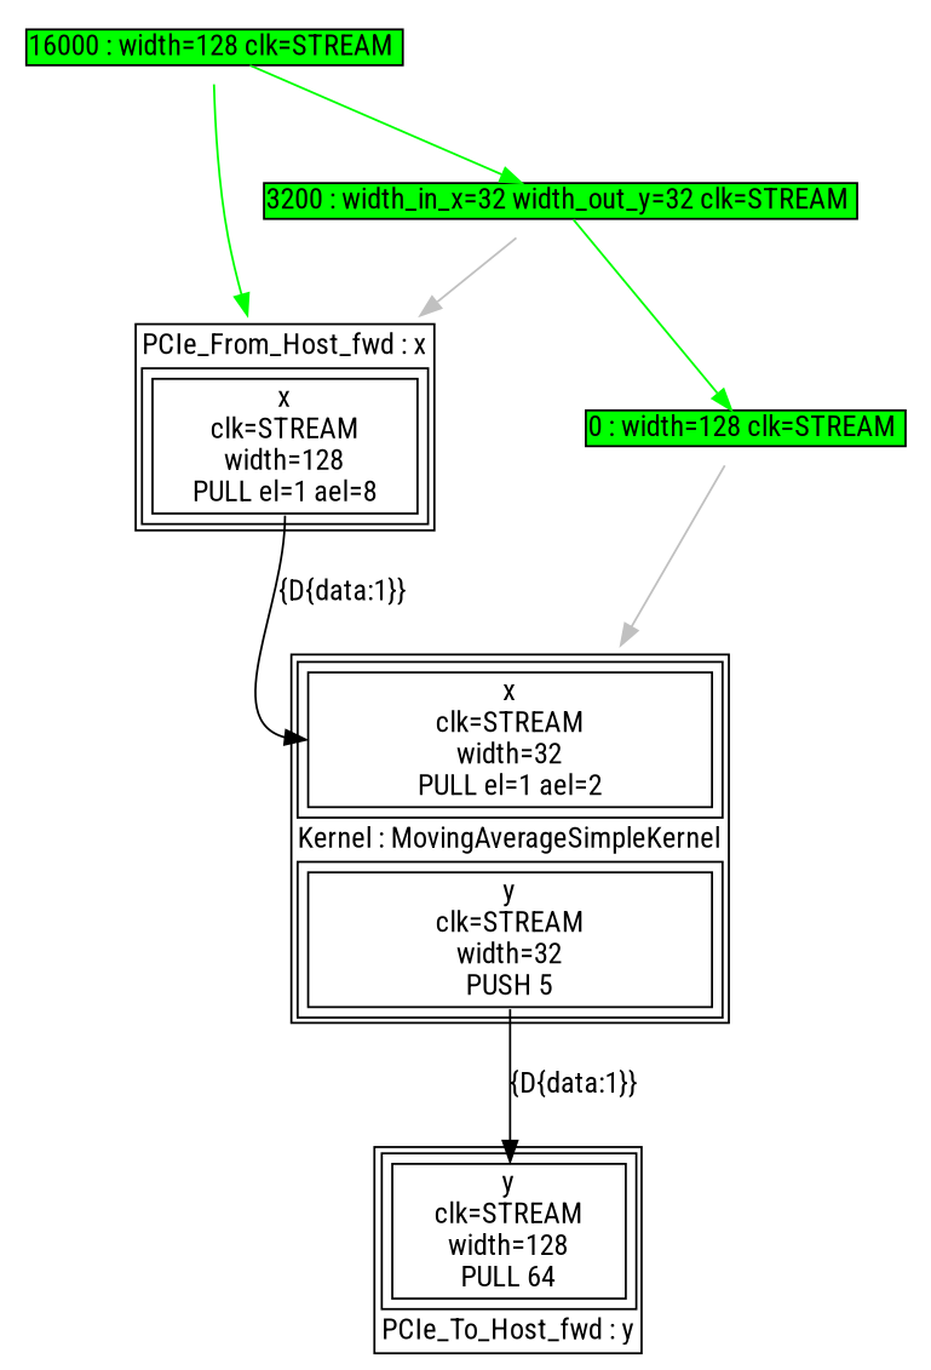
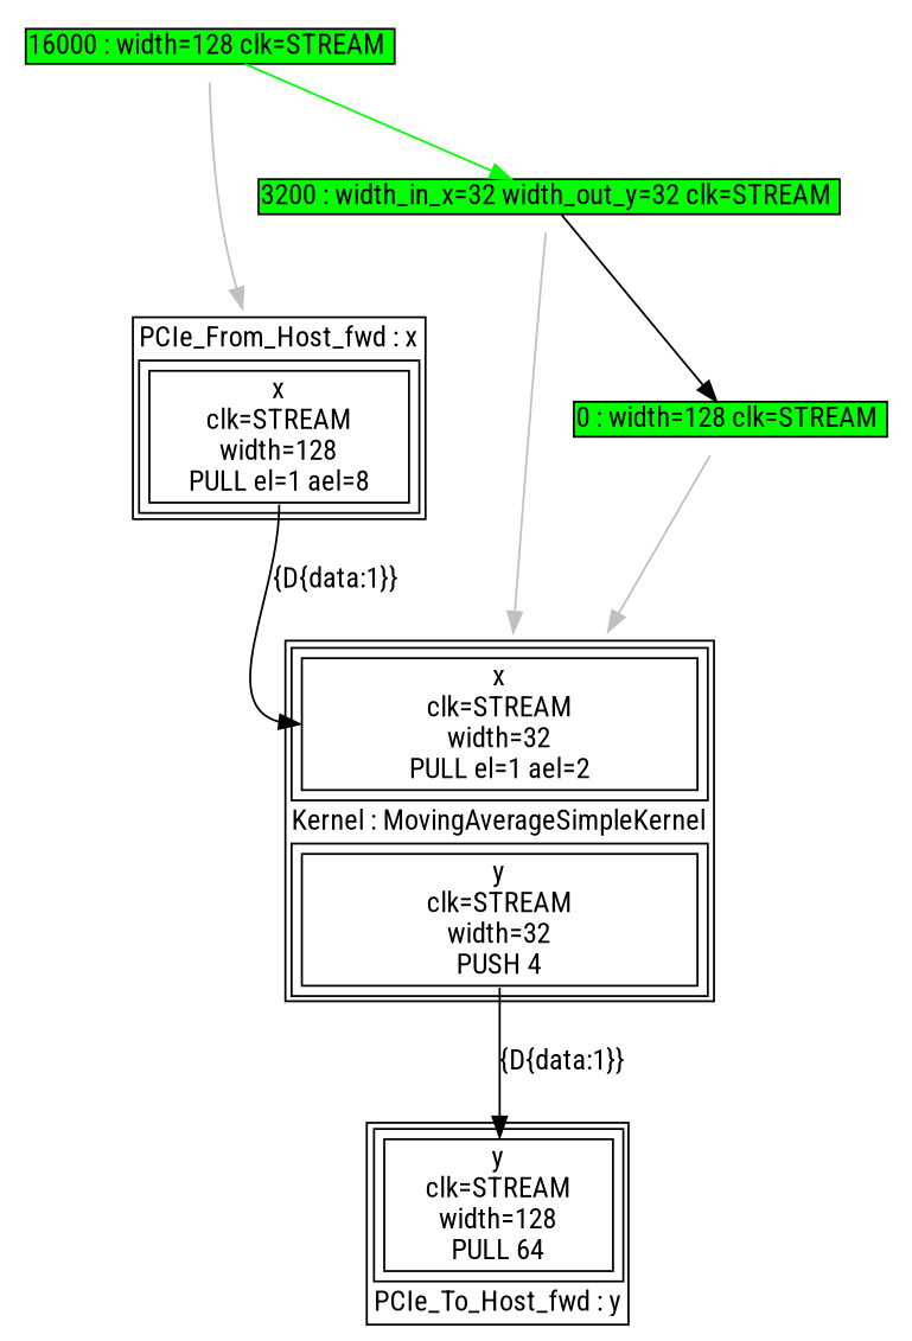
  digraph {
    fontname="Roboto Condensed"
    node [fontname="Roboto Condensed" shape=plaintext]
    edge [fontname="Roboto Condensed" color=gray]
-   n1 [label=<<TABLE  BORDER="1" CELLPADDING="1" CELLSPACING="1"><TR><TD BGCOLOR="white" BORDER="0" PORT="inputs" ROWSPAN="1" COLSPAN="1"><TABLE  BORDER="1" CELLPADDING="1" CELLSPACING="4"><TR><TD BGCOLOR="white" BORDER="1" PORT="x" ROWSPAN="1" COLSPAN="1">x<BR/>clk=STREAM<BR/>width=32<BR/>PULL el=1 ael=2</TD></TR></TABLE></TD></TR><TR><TD BGCOLOR="white" BORDER="0" PORT="node_info" ROWSPAN="1" COLSPAN="1">Kernel : MovingAverageSimpleKernel</TD></TR><TR><TD BGCOLOR="white" BORDER="0" PORT="outputs" ROWSPAN="1" COLSPAN="1"><TABLE  BORDER="1" CELLPADDING="1" CELLSPACING="4"><TR><TD BGCOLOR="white" BORDER="1" PORT="y" ROWSPAN="1" COLSPAN="1">y<BR/>clk=STREAM<BR/>width=32<BR/>PUSH 5</TD></TR></TABLE></TD></TR></TABLE>>]
+   n1 [label=<<TABLE  BORDER="1" CELLPADDING="1" CELLSPACING="1"><TR><TD BGCOLOR="white" BORDER="0" PORT="inputs" ROWSPAN="1" COLSPAN="1"><TABLE  BORDER="1" CELLPADDING="1" CELLSPACING="4"><TR><TD BGCOLOR="white" BORDER="1" PORT="x" ROWSPAN="1" COLSPAN="1">x<BR/>clk=STREAM<BR/>width=32<BR/>PULL el=1 ael=2</TD></TR></TABLE></TD></TR><TR><TD BGCOLOR="white" BORDER="0" PORT="node_info" ROWSPAN="1" COLSPAN="1">Kernel : MovingAverageSimpleKernel</TD></TR><TR><TD BGCOLOR="white" BORDER="0" PORT="outputs" ROWSPAN="1" COLSPAN="1"><TABLE  BORDER="1" CELLPADDING="1" CELLSPACING="4"><TR><TD BGCOLOR="white" BORDER="1" PORT="y" ROWSPAN="1" COLSPAN="1">y<BR/>clk=STREAM<BR/>width=32<BR/>PUSH 4</TD></TR></TABLE></TD></TR></TABLE>>]
    n2 [label=<<TABLE  BORDER="1" CELLPADDING="1" CELLSPACING="1"><TR><TD BGCOLOR="white" BORDER="0" PORT="inputs" ROWSPAN="1" COLSPAN="1"><TABLE  BORDER="1" CELLPADDING="1" CELLSPACING="4"><TR><TD BGCOLOR="white" BORDER="1" PORT="y" ROWSPAN="1" COLSPAN="1">y<BR/>clk=STREAM<BR/>width=128<BR/>PULL 64</TD></TR></TABLE></TD></TR><TR><TD BGCOLOR="white" BORDER="0" PORT="node_info" ROWSPAN="1" COLSPAN="1">PCIe_To_Host_fwd : y</TD></TR></TABLE>>]
    n3 [label=<<TABLE  BORDER="0" CELLPADDING="0" CELLSPACING="0"><TR><TD BGCOLOR="green" BORDER="1" PORT="assignment_6" ROWSPAN="1" COLSPAN="1">3200 : width_in_x=32 width_out_y=32 clk=STREAM </TD></TR></TABLE>>]
    n4 [label=<<TABLE  BORDER="0" CELLPADDING="0" CELLSPACING="0"><TR><TD BGCOLOR="green" BORDER="1" PORT="assignment_2" ROWSPAN="1" COLSPAN="1">0 : width=128 clk=STREAM </TD></TR></TABLE>>]
    n5 [label=<<TABLE  BORDER="1" CELLPADDING="1" CELLSPACING="1"><TR><TD BGCOLOR="white" BORDER="0" PORT="node_info" ROWSPAN="1" COLSPAN="1">PCIe_From_Host_fwd : x</TD></TR><TR><TD BGCOLOR="white" BORDER="0" PORT="outputs" ROWSPAN="1" COLSPAN="1"><TABLE  BORDER="1" CELLPADDING="1" CELLSPACING="4"><TR><TD BGCOLOR="white" BORDER="1" PORT="x" ROWSPAN="1" COLSPAN="1">x<BR/>clk=STREAM<BR/>width=128<BR/>PULL el=1 ael=8</TD></TR></TABLE></TD></TR></TABLE>>]
    n6 [label=<<TABLE  BORDER="0" CELLPADDING="0" CELLSPACING="0"><TR><TD BGCOLOR="green" BORDER="1" PORT="assignment_9" ROWSPAN="1" COLSPAN="1">16000 : width=128 clk=STREAM </TD></TR></TABLE>>]
    n1 -> n2 [headport=y label="{D{data:1}}" tailport=y color=""]
-   n3 -> n5
-   n3 -> n4 [color=green headport=assignment_2 tailport=assignment_6]
+   n3 -> n1
+   n3 -> n4 [color=black headport=assignment_2 tailport=assignment_6]
    n4 -> n1
    n5 -> n1 [headport=x label="{D{data:1}}" tailport=x color=""]
    n6 -> n3 [color=green headport=assignment_6 tailport=assignment_9]
-   n6 -> n5 [color=green]
+   n6 -> n5
  }
